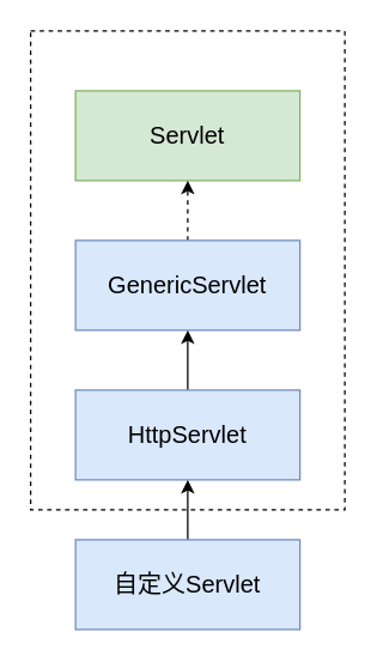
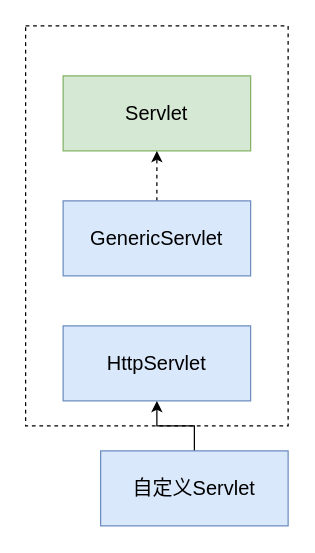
  <mxCell id="0" />
  <mxCell id="1" parent="0" />
  <mxCell id="2" value="" style="rounded=0;whiteSpace=wrap;html=1;fontSize=16;dashed=1;fontColor=#6600CC;" vertex="1" parent="1"><mxGeometry x="20" y="20" width="210" height="320" as="geometry" /></mxCell>
  <mxCell id="3" value="Servlet" style="rounded=0;whiteSpace=wrap;html=1;fontSize=16;fillColor=#d5e8d4;strokeColor=#82b366;" vertex="1" parent="1"><mxGeometry x="50" y="60" width="150" height="60" as="geometry" /></mxCell>
  <mxCell id="4" style="edgeStyle=orthogonalEdgeStyle;rounded=0;orthogonalLoop=1;jettySize=auto;html=1;exitX=0.5;exitY=0;exitDx=0;exitDy=0;entryX=0.5;entryY=1;entryDx=0;entryDy=0;fontSize=16;dashed=1;" edge="1" parent="1" source="5" target="3"><mxGeometry relative="1" as="geometry" /></mxCell>
  <mxCell id="5" value="GenericServlet" style="rounded=0;whiteSpace=wrap;html=1;fontSize=16;fillColor=#dae8fc;strokeColor=#6c8ebf;" vertex="1" parent="1"><mxGeometry x="50" y="160" width="150" height="60" as="geometry" /></mxCell>
- <mxCell id="6" style="edgeStyle=orthogonalEdgeStyle;rounded=0;orthogonalLoop=1;jettySize=auto;html=1;exitX=0.5;exitY=0;exitDx=0;exitDy=0;entryX=0.5;entryY=1;entryDx=0;entryDy=0;fontSize=16;" edge="1" parent="1" source="7" target="5"><mxGeometry relative="1" as="geometry" /></mxCell>
  <mxCell id="7" value="HttpServlet" style="rounded=0;whiteSpace=wrap;html=1;fontSize=16;fillColor=#dae8fc;strokeColor=#6c8ebf;" vertex="1" parent="1"><mxGeometry x="50" y="260" width="150" height="60" as="geometry" /></mxCell>
  <mxCell id="8" style="edgeStyle=orthogonalEdgeStyle;rounded=0;orthogonalLoop=1;jettySize=auto;html=1;exitX=0.5;exitY=0;exitDx=0;exitDy=0;entryX=0.5;entryY=1;entryDx=0;entryDy=0;fontSize=16;" edge="1" parent="1" source="9" target="7"><mxGeometry relative="1" as="geometry" /></mxCell>
- <mxCell id="9" value="自定义Servlet" style="rounded=0;whiteSpace=wrap;html=1;fontSize=16;fillColor=#dae8fc;strokeColor=#6c8ebf;" vertex="1" parent="1"><mxGeometry x="50" y="360" width="150" height="60" as="geometry" /></mxCell>
+ <mxCell id="9" value="自定义Servlet" style="rounded=0;whiteSpace=wrap;html=1;fontSize=16;fillColor=#dae8fc;strokeColor=#6c8ebf;" vertex="1" parent="1"><mxGeometry x="80" y="360" width="150" height="60" as="geometry" /></mxCell>
